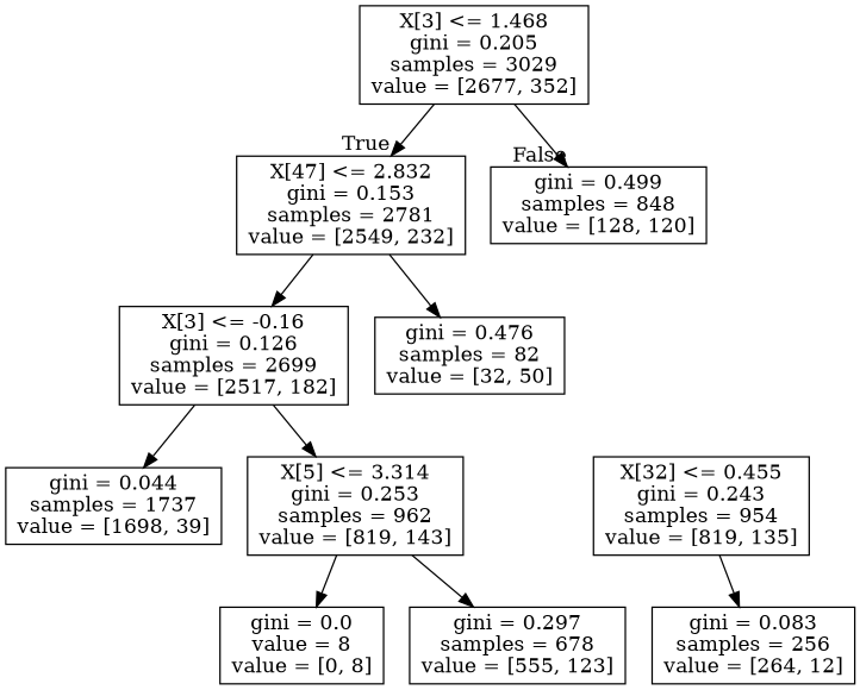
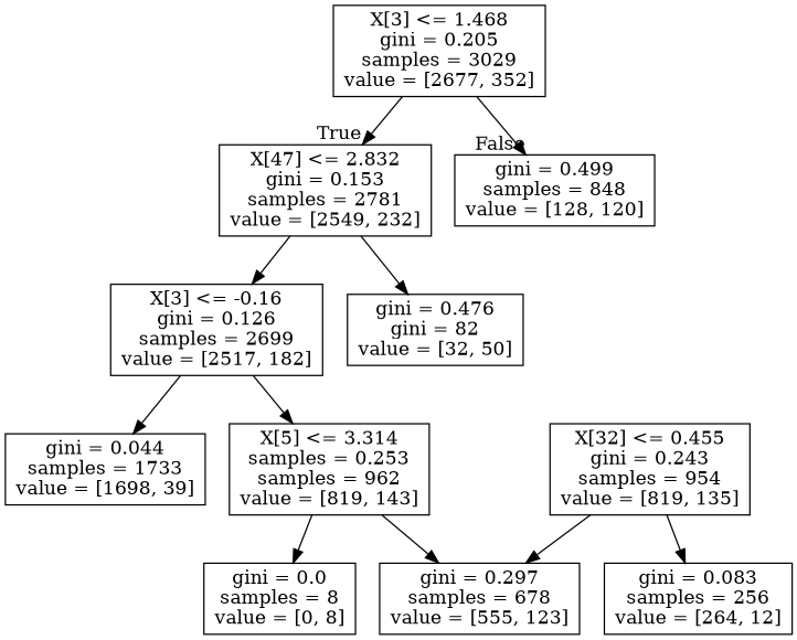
  digraph {
    node [shape=box]
    n1 [label="X[3] <= 1.468\ngini = 0.205\nsamples = 3029\nvalue = [2677, 352]"]
    n2 [label="X[47] <= 2.832\ngini = 0.153\nsamples = 2781\nvalue = [2549, 232]"]
    n3 [label="gini = 0.499\nsamples = 848\nvalue = [128, 120]"]
    n4 [label="X[3] <= -0.16\ngini = 0.126\nsamples = 2699\nvalue = [2517, 182]"]
-   n5 [label="gini = 0.476\nsamples = 82\nvalue = [32, 50]"]
-   n6 [label="gini = 0.044\nsamples = 1737\nvalue = [1698, 39]"]
-   n7 [label="X[5] <= 3.314\ngini = 0.253\nsamples = 962\nvalue = [819, 143]"]
-   n8 [label="gini = 0.0\nvalue = 8\nvalue = [0, 8]"]
+   n5 [label="gini = 0.476\ngini = 82\nvalue = [32, 50]"]
+   n6 [label="gini = 0.044\nsamples = 1733\nvalue = [1698, 39]"]
+   n7 [label="X[5] <= 3.314\nsamples = 0.253\nsamples = 962\nvalue = [819, 143]"]
+   n8 [label="gini = 0.0\nsamples = 8\nvalue = [0, 8]"]
    n9 [label="gini = 0.297\nsamples = 678\nvalue = [555, 123]"]
    n10 [label="X[32] <= 0.455\ngini = 0.243\nsamples = 954\nvalue = [819, 135]"]
    n11 [label="gini = 0.083\nsamples = 256\nvalue = [264, 12]"]
    n1 -> n2 [headlabel=True labelangle=45 labeldistance=2.5]
    n1 -> n3 [headlabel=False labelangle=-45 labeldistance=2.5]
    n2 -> n4
    n2 -> n5
    n4 -> n6
    n4 -> n7
    n7 -> n8
    n7 -> n9
+   n10 -> n9
    n10 -> n11
  }
